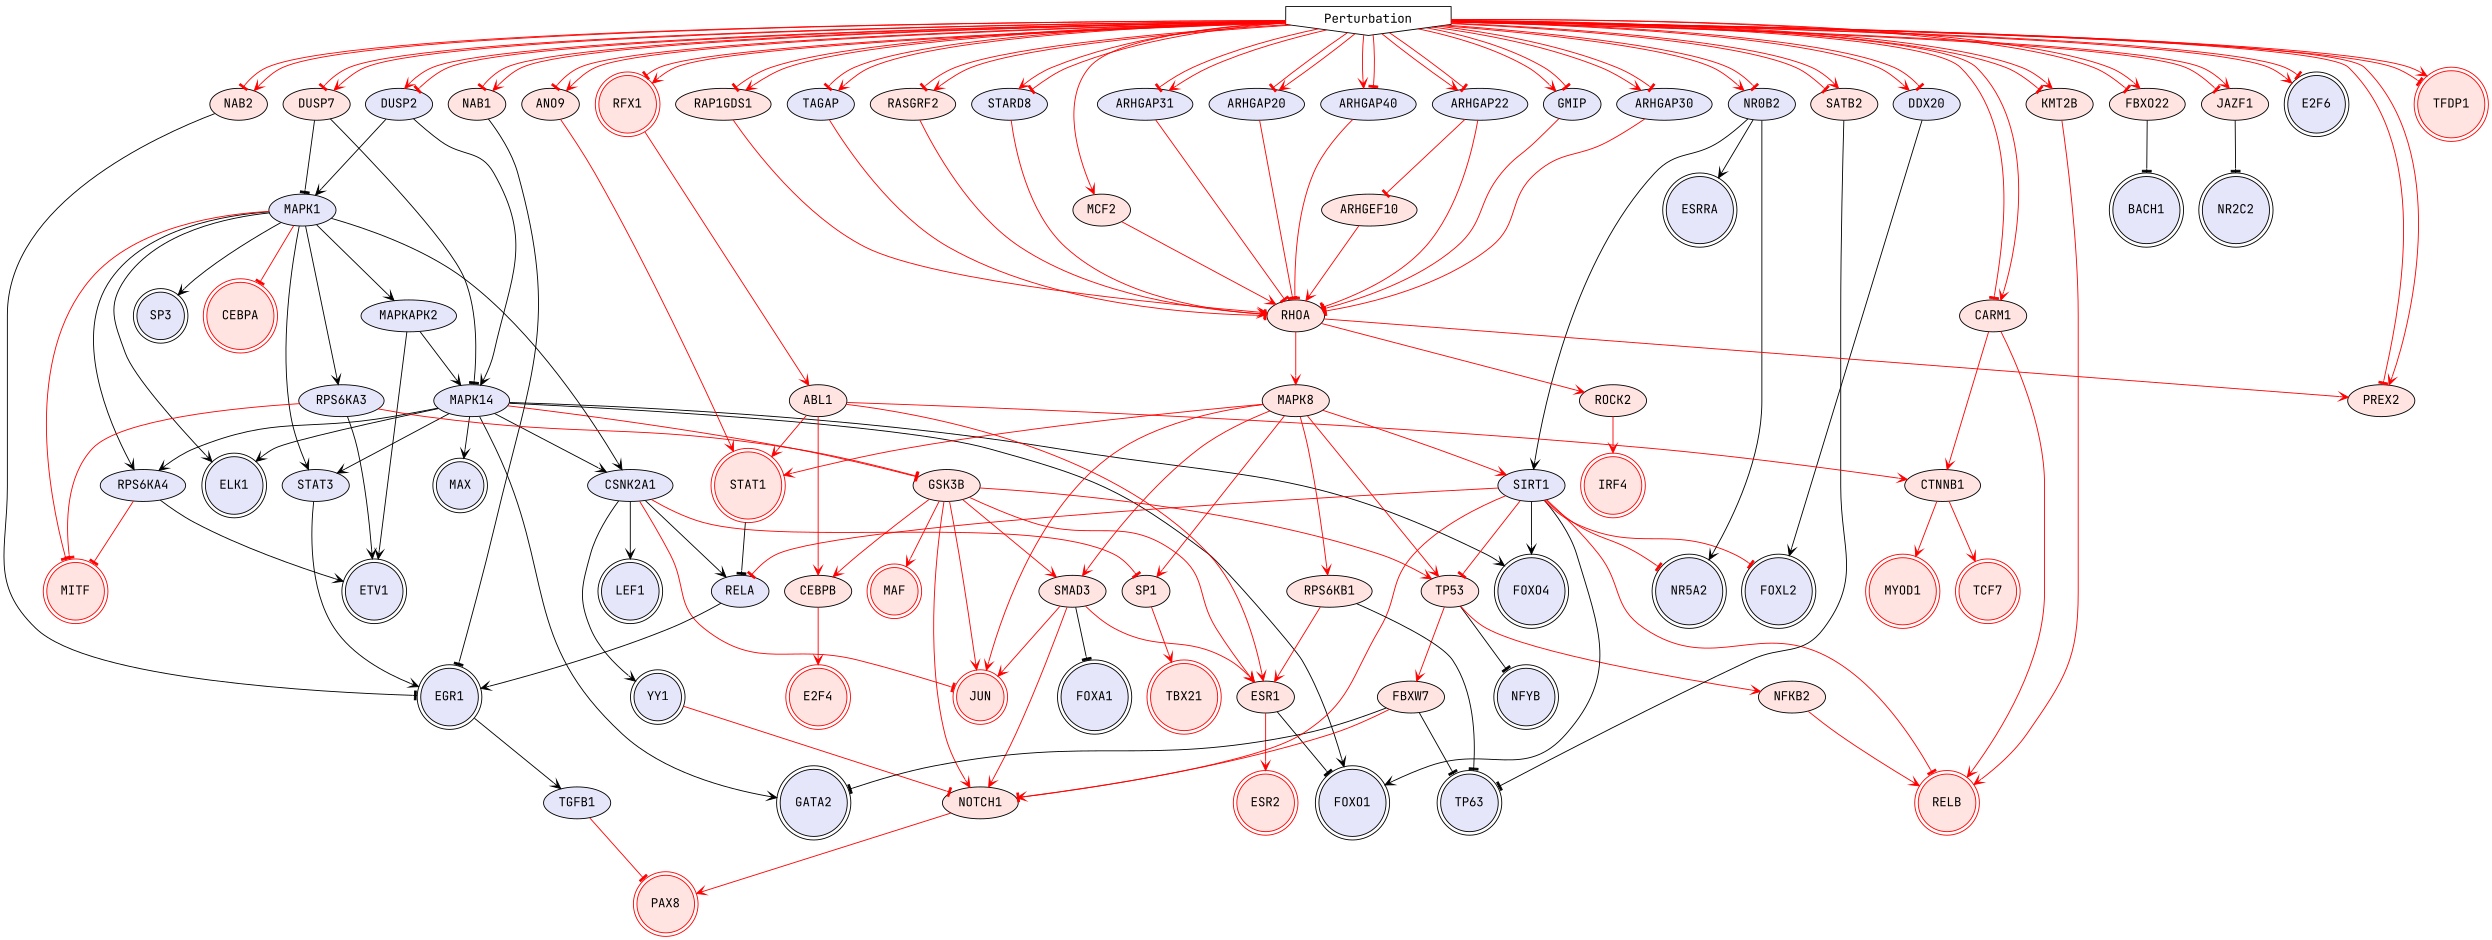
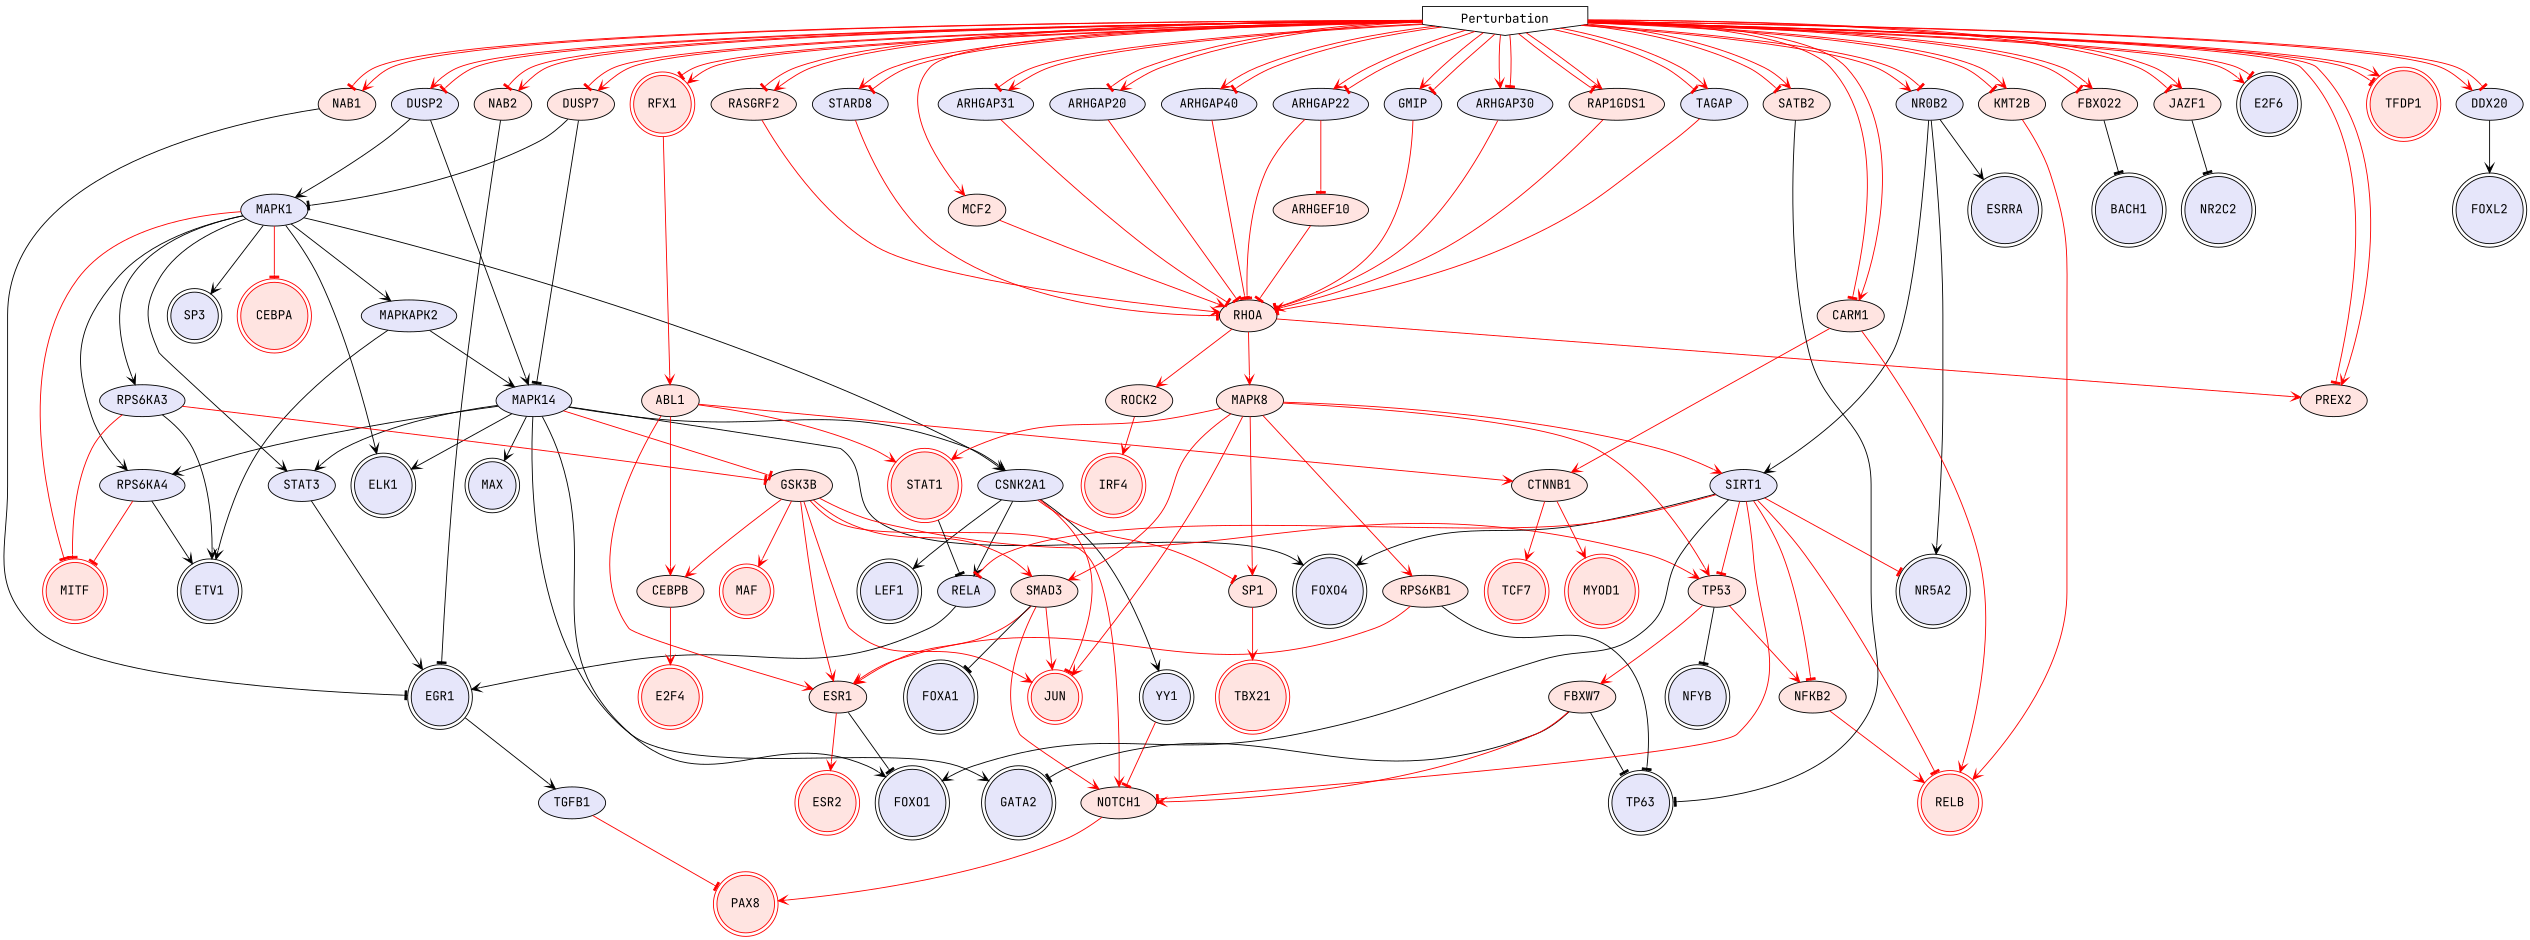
  digraph {
    fontname="JetBrains Mono"
    node [fillcolor=mistyrose fontname="JetBrains Mono" style=filled]
    edge [arrowhead=vee color=red fontname="JetBrains Mono" penwidth=1]
    MAPK14 [fillcolor=lavender]
    FOXO1 [color=black fillcolor=lavender shape=doublecircle]
    ELK1 [color=black fillcolor=lavender shape=doublecircle]
    MAX [color=black fillcolor=lavender shape=doublecircle]
    CSNK2A1 [fillcolor=lavender]
    GATA2 [color=black fillcolor=lavender shape=doublecircle]
    FOXO4 [color=black fillcolor=lavender shape=doublecircle]
    GSK3B
    STAT3 [fillcolor=lavender]
    RPS6KA4 [fillcolor=lavender]
    MAPKAPK2 [fillcolor=lavender]
    ETV1 [color=black fillcolor=lavender shape=doublecircle]
    RELA [fillcolor=lavender]
    LEF1 [color=black fillcolor=lavender shape=doublecircle]
    YY1 [color=black fillcolor=lavender shape=doublecircle]
    JUN [color=red shape=doublecircle]
    SP1
    ESR1
    TP53
    NOTCH1
    SMAD3
    CEBPB
    MAF [color=red shape=doublecircle]
    EGR1 [color=black fillcolor=lavender shape=doublecircle]
    MITF [color=red shape=doublecircle]
    ESR2 [color=red shape=doublecircle]
    NFYB [color=black fillcolor=lavender shape=doublecircle]
    FBXW7
    NFKB2
    TP63 [color=black fillcolor=lavender shape=doublecircle]
    RELB [color=red shape=doublecircle]
    NAB1
    TGFB1 [fillcolor=lavender]
    PAX8 [color=red shape=doublecircle]
    SIRT1 [fillcolor=lavender]
    NR5A2 [color=black fillcolor=lavender shape=doublecircle]
    FOXL2 [color=black fillcolor=lavender shape=doublecircle]
    DUSP2 [fillcolor=lavender]
    MAPK1 [fillcolor=lavender]
    SP3 [color=black fillcolor=lavender shape=doublecircle]
    CEBPA [color=red shape=doublecircle]
    RPS6KA3 [fillcolor=lavender]
    TBX21 [color=red shape=doublecircle]
    NR0B2 [fillcolor=lavender]
    ESRRA [color=black fillcolor=lavender shape=doublecircle]
    FOXA1 [color=black fillcolor=lavender shape=doublecircle]
    BACH1 [color=black fillcolor=lavender shape=doublecircle]
    FBXO22
    NR2C2 [color=black fillcolor=lavender shape=doublecircle]
    JAZF1
    Perturbation [color=black fillcolor=white shape=invhouse]
    E2F6 [color=black fillcolor=lavender shape=doublecircle]
    GMIP [fillcolor=lavender]
    CARM1
    RFX1 [color=red shape=doublecircle]
    TFDP1 [color=red shape=doublecircle]
    NAB2
    SATB2
    DDX20 [fillcolor=lavender]
    ARHGAP30 [fillcolor=lavender]
    DUSP7
-   ANO9
    RAP1GDS1
    TAGAP [fillcolor=lavender]
    KMT2B
    PREX2
    RASGRF2
    STARD8 [fillcolor=lavender]
    MCF2
    ARHGAP31 [fillcolor=lavender]
    ARHGAP20 [fillcolor=lavender]
    ARHGAP40 [fillcolor=lavender]
    ARHGAP22 [fillcolor=lavender]
    RHOA
    CTNNB1
    ABL1
    STAT1 [color=red shape=doublecircle]
    ARHGEF10
    ROCK2
    MAPK8
    IRF4 [color=red shape=doublecircle]
    RPS6KB1
    TCF7 [color=red shape=doublecircle]
    MYOD1 [color=red shape=doublecircle]
    E2F4 [color=red shape=doublecircle]
    MAPK14 -> FOXO1 [color=black]
    MAPK14 -> ELK1 [color=black]
    MAPK14 -> MAX [color=black]
    MAPK14 -> CSNK2A1 [color=black]
    MAPK14 -> GATA2 [color=black]
    MAPK14 -> FOXO4 [color=black]
    MAPK14 -> GSK3B [arrowhead=tee]
    MAPK14 -> STAT3 [color=black]
    MAPK14 -> RPS6KA4 [color=black]
    CSNK2A1 -> RELA [color=black]
    CSNK2A1 -> LEF1 [color=black]
    CSNK2A1 -> YY1 [color=black]
    CSNK2A1 -> JUN [arrowhead=tee]
    CSNK2A1 -> SP1 [arrowhead=tee]
    GSK3B -> JUN
    GSK3B -> ESR1
    GSK3B -> TP53
    GSK3B -> NOTCH1
    GSK3B -> SMAD3
    GSK3B -> CEBPB
    GSK3B -> MAF
    STAT3 -> EGR1 [color=black]
    RPS6KA4 -> ETV1 [color=black]
    RPS6KA4 -> MITF [arrowhead=tee]
    MAPKAPK2 -> MAPK14 [color=black]
    MAPKAPK2 -> ETV1 [color=black]
    RELA -> EGR1 [color=black]
    YY1 -> NOTCH1 [arrowhead=tee]
    SP1 -> TBX21
    ESR1 -> FOXO1 [arrowhead=tee color=black]
    ESR1 -> ESR2
    TP53 -> NFYB [arrowhead=tee color=black]
    TP53 -> FBXW7
    TP53 -> NFKB2
    NOTCH1 -> PAX8
    SMAD3 -> JUN
    SMAD3 -> ESR1
    SMAD3 -> NOTCH1
    SMAD3 -> FOXA1 [arrowhead=tee color=black]
    CEBPB -> E2F4
    EGR1 -> TGFB1 [color=black]
    FBXW7 -> GATA2 [arrowhead=tee color=black]
    FBXW7 -> NOTCH1
    FBXW7 -> TP63 [arrowhead=tee color=black]
    NFKB2 -> RELB
    NAB1 -> EGR1 [arrowhead=tee color=black]
    TGFB1 -> PAX8 [arrowhead=tee]
    SIRT1 -> FOXO1 [color=black]
    SIRT1 -> FOXO4 [color=black]
    SIRT1 -> RELA [arrowhead=tee]
    SIRT1 -> TP53 [arrowhead=tee]
    SIRT1 -> NOTCH1 [arrowhead=tee]
    SIRT1 -> RELB [arrowhead=tee]
    SIRT1 -> NR5A2 [arrowhead=tee]
-   SIRT1 -> FOXL2 [arrowhead=tee]
+   SIRT1 -> NFKB2 [arrowhead=tee]
    DUSP2 -> MAPK14 [color=black]
    DUSP2 -> MAPK1 [color=black]
    MAPK1 -> ELK1 [color=black]
    MAPK1 -> CSNK2A1 [color=black]
    MAPK1 -> STAT3 [color=black]
    MAPK1 -> RPS6KA4 [color=black]
    MAPK1 -> MAPKAPK2 [color=black]
    MAPK1 -> MITF [arrowhead=tee]
    MAPK1 -> SP3 [color=black]
    MAPK1 -> CEBPA [arrowhead=tee]
    MAPK1 -> RPS6KA3 [color=black]
    RPS6KA3 -> GSK3B [arrowhead=tee]
    RPS6KA3 -> ETV1 [color=black]
    RPS6KA3 -> MITF [arrowhead=tee]
    NR0B2 -> SIRT1 [color=black]
    NR0B2 -> NR5A2 [color=black]
    NR0B2 -> ESRRA [color=black]
    FBXO22 -> BACH1 [arrowhead=tee color=black]
    JAZF1 -> NR2C2 [arrowhead=tee color=black]
    Perturbation -> NAB1 [arrowhead=tee]
    Perturbation -> NAB1
    Perturbation -> DUSP2
    Perturbation -> DUSP2 [arrowhead=tee]
    Perturbation -> NR0B2
    Perturbation -> NR0B2 [arrowhead=tee]
    Perturbation -> FBXO22 [arrowhead=tee]
    Perturbation -> FBXO22
    Perturbation -> JAZF1 [arrowhead=tee]
    Perturbation -> JAZF1
    Perturbation -> E2F6
    Perturbation -> E2F6 [arrowhead=tee]
    Perturbation -> GMIP
    Perturbation -> GMIP [arrowhead=tee]
    Perturbation -> CARM1 [arrowhead=tee]
    Perturbation -> CARM1
    Perturbation -> RFX1 [arrowhead=tee]
    Perturbation -> RFX1
    Perturbation -> TFDP1 [arrowhead=tee]
    Perturbation -> TFDP1
    Perturbation -> NAB2 [arrowhead=tee]
    Perturbation -> NAB2
    Perturbation -> SATB2 [arrowhead=tee]
    Perturbation -> SATB2
    Perturbation -> DDX20
    Perturbation -> DDX20 [arrowhead=tee]
    Perturbation -> ARHGAP30
    Perturbation -> ARHGAP30 [arrowhead=tee]
    Perturbation -> DUSP7 [arrowhead=tee]
    Perturbation -> DUSP7
-   Perturbation -> ANO9 [arrowhead=tee]
-   Perturbation -> ANO9
    Perturbation -> RAP1GDS1 [arrowhead=tee]
    Perturbation -> RAP1GDS1
    Perturbation -> TAGAP [arrowhead=tee]
    Perturbation -> TAGAP
    Perturbation -> KMT2B [arrowhead=tee]
    Perturbation -> KMT2B
    Perturbation -> PREX2 [arrowhead=tee]
    Perturbation -> PREX2
    Perturbation -> RASGRF2 [arrowhead=tee]
    Perturbation -> RASGRF2
    Perturbation -> STARD8
    Perturbation -> STARD8 [arrowhead=tee]
    Perturbation -> MCF2
    Perturbation -> ARHGAP31 [arrowhead=tee]
    Perturbation -> ARHGAP31
    Perturbation -> ARHGAP20 [arrowhead=tee]
    Perturbation -> ARHGAP20
    Perturbation -> ARHGAP40
    Perturbation -> ARHGAP40 [arrowhead=tee]
    Perturbation -> ARHGAP22
    Perturbation -> ARHGAP22 [arrowhead=tee]
    GMIP -> RHOA [arrowhead=tee]
    CARM1 -> RELB
    CARM1 -> CTNNB1
    RFX1 -> ABL1
    NAB2 -> EGR1 [arrowhead=tee color=black]
    SATB2 -> TP63 [arrowhead=tee color=black]
    DDX20 -> FOXL2 [color=black]
    ARHGAP30 -> RHOA [arrowhead=tee]
    DUSP7 -> MAPK14 [arrowhead=tee color=black]
    DUSP7 -> MAPK1 [arrowhead=tee color=black]
-   ANO9 -> STAT1
    RAP1GDS1 -> RHOA
    TAGAP -> RHOA [arrowhead=tee]
    KMT2B -> RELB
    RASGRF2 -> RHOA
    STARD8 -> RHOA [arrowhead=tee]
    MCF2 -> RHOA
    ARHGAP31 -> RHOA [arrowhead=tee]
    ARHGAP20 -> RHOA [arrowhead=tee]
    ARHGAP40 -> RHOA [arrowhead=tee]
    ARHGAP22 -> RHOA [arrowhead=tee]
    ARHGAP22 -> ARHGEF10 [arrowhead=tee]
    RHOA -> PREX2
    RHOA -> ROCK2
    RHOA -> MAPK8
    CTNNB1 -> TCF7
    CTNNB1 -> MYOD1
    ABL1 -> ESR1
    ABL1 -> CEBPB
    ABL1 -> CTNNB1
    ABL1 -> STAT1
    STAT1 -> RELA [arrowhead=tee color=black]
-   ARHGEF10 -> RHOA
+   ARHGEF10 -> RHOA [arrowhead=tee]
    ROCK2 -> IRF4
    MAPK8 -> JUN
    MAPK8 -> SP1
    MAPK8 -> TP53
    MAPK8 -> SMAD3
    MAPK8 -> SIRT1
    MAPK8 -> STAT1
    MAPK8 -> RPS6KB1
    RPS6KB1 -> ESR1
    RPS6KB1 -> TP63 [arrowhead=tee color=black]
  }
